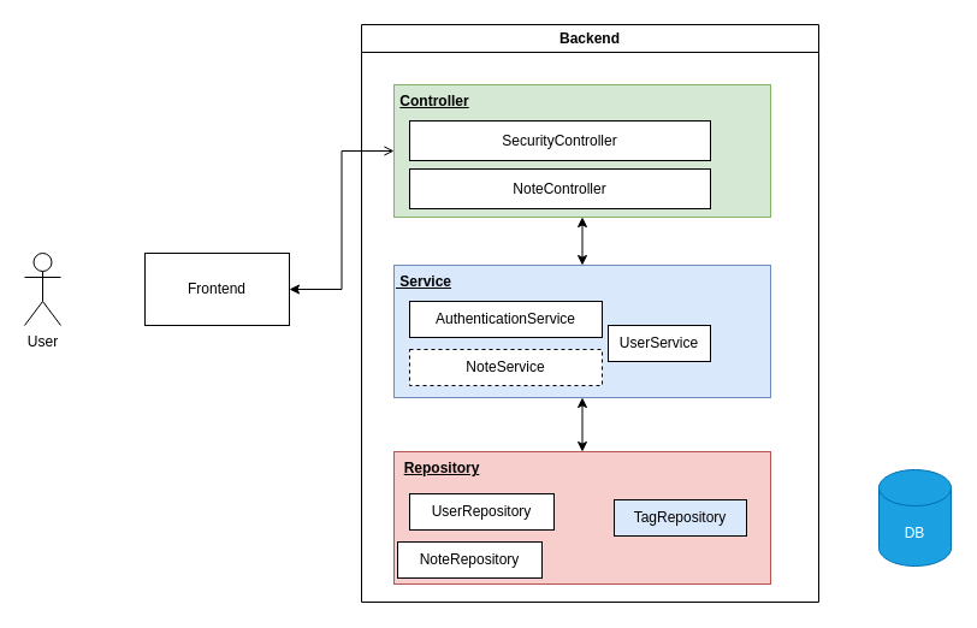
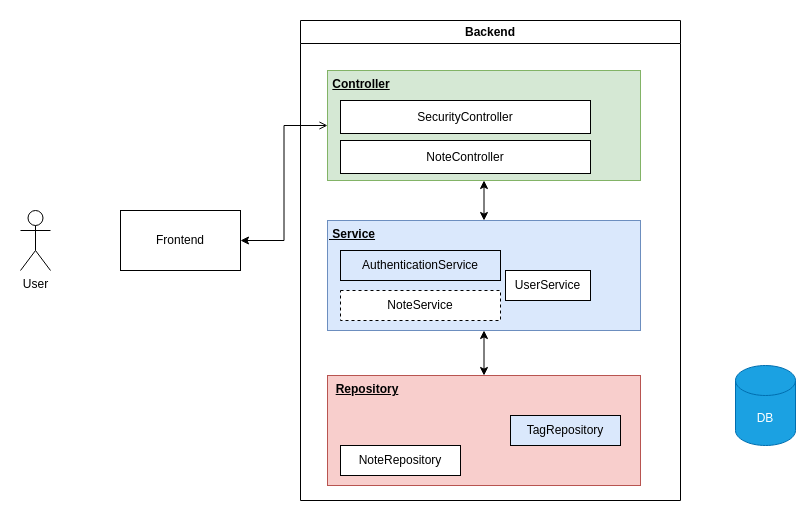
  <mxCell id="0" />
  <mxCell id="1" parent="0" />
  <mxCell id="2" value="User" style="shape=umlActor;verticalLabelPosition=bottom;verticalAlign=top;html=1;outlineConnect=0;" vertex="1" parent="1"><mxGeometry x="20" y="210" width="30" height="60" as="geometry" /></mxCell>
  <mxCell id="3" style="edgeStyle=orthogonalEdgeStyle;rounded=0;orthogonalLoop=1;jettySize=auto;html=1;entryX=0;entryY=0.5;entryDx=0;entryDy=0;startArrow=classic;startFill=1;endArrow=open;" edge="1" parent="1" source="4" target="19"><mxGeometry relative="1" as="geometry" /></mxCell>
  <mxCell id="4" value="Frontend" style="rounded=0;whiteSpace=wrap;html=1;" vertex="1" parent="1"><mxGeometry x="120" y="210" width="120" height="60" as="geometry" /></mxCell>
  <mxCell id="5" value="Backend" style="swimlane;whiteSpace=wrap;html=1;" vertex="1" parent="1"><mxGeometry x="300" y="20" width="380" height="480" as="geometry" /></mxCell>
  <mxCell id="6" style="edgeStyle=orthogonalEdgeStyle;rounded=0;orthogonalLoop=1;jettySize=auto;html=1;entryX=0.5;entryY=0;entryDx=0;entryDy=0;startArrow=classic;startFill=1;" edge="1" parent="5" source="14" target="9"><mxGeometry relative="1" as="geometry" /></mxCell>
  <mxCell id="7" style="edgeStyle=orthogonalEdgeStyle;rounded=0;orthogonalLoop=1;jettySize=auto;html=1;entryX=0.5;entryY=0;entryDx=0;entryDy=0;startArrow=classic;startFill=1;" edge="1" parent="5" source="19" target="14"><mxGeometry relative="1" as="geometry" /></mxCell>
  <mxCell id="8" value="" style="group;align=left;fontStyle=1;verticalAlign=top;" vertex="1" connectable="0" parent="5"><mxGeometry x="27" y="355" width="313" height="110" as="geometry" /></mxCell>
  <mxCell id="9" value="&amp;nbsp; &lt;u&gt;Repository&lt;/u&gt;" style="rounded=0;whiteSpace=wrap;html=1;fillColor=#f8cecc;strokeColor=#b85450;fontStyle=1;verticalAlign=top;align=left;" vertex="1" parent="8"><mxGeometry width="313" height="110" as="geometry" /></mxCell>
- <mxCell id="10" value="UserRepository" style="rounded=0;whiteSpace=wrap;html=1;" vertex="1" parent="8"><mxGeometry x="13" y="35" width="120" height="30" as="geometry" /></mxCell>
- <mxCell id="11" value="NoteRepository" style="rounded=0;whiteSpace=wrap;html=1;" vertex="1" parent="8"><mxGeometry x="3" y="75" width="120" height="30" as="geometry" /></mxCell>
+ <mxCell id="11" value="NoteRepository" style="rounded=0;whiteSpace=wrap;html=1;" vertex="1" parent="8"><mxGeometry x="13" y="70" width="120" height="30" as="geometry" /></mxCell>
  <mxCell id="12" value="TagRepository" style="rounded=0;whiteSpace=wrap;html=1;fillColor=#dae8fc;" vertex="1" parent="8"><mxGeometry x="183" y="40" width="110" height="30" as="geometry" /></mxCell>
  <mxCell id="13" value="  Service" style="group;align=left;fontStyle=0;fontSize=14;" vertex="1" connectable="0" parent="5"><mxGeometry x="27" y="200" width="313" height="110" as="geometry" /></mxCell>
  <mxCell id="14" value="&amp;nbsp;Service" style="rounded=0;whiteSpace=wrap;html=1;fillColor=#dae8fc;strokeColor=#6c8ebf;align=left;verticalAlign=top;fontStyle=5" vertex="1" parent="13"><mxGeometry width="313" height="110" as="geometry" /></mxCell>
- <mxCell id="15" value="AuthenticationService" style="rounded=0;whiteSpace=wrap;html=1;" vertex="1" parent="13"><mxGeometry x="13" y="30" width="160" height="30" as="geometry" /></mxCell>
+ <mxCell id="15" value="AuthenticationService" style="rounded=0;whiteSpace=wrap;html=1;fillColor=#dae8fc;" vertex="1" parent="13"><mxGeometry x="13" y="30" width="160" height="30" as="geometry" /></mxCell>
  <mxCell id="16" value="UserService" style="rounded=0;whiteSpace=wrap;html=1;" vertex="1" parent="13"><mxGeometry x="178" y="50" width="85" height="30" as="geometry" /></mxCell>
  <mxCell id="17" value="NoteService" style="rounded=0;whiteSpace=wrap;html=1;dashed=1;" vertex="1" parent="13"><mxGeometry x="13" y="70" width="160" height="30" as="geometry" /></mxCell>
  <mxCell id="18" value="" style="group" vertex="1" connectable="0" parent="5"><mxGeometry x="27" y="50" width="313" height="110" as="geometry" /></mxCell>
  <mxCell id="19" value="&amp;nbsp;&lt;b&gt;&lt;u&gt;Controller&lt;/u&gt;&lt;/b&gt;" style="rounded=0;whiteSpace=wrap;html=1;fillColor=#d5e8d4;strokeColor=#82b366;verticalAlign=top;align=left;" vertex="1" parent="18"><mxGeometry width="313" height="110.0" as="geometry" /></mxCell>
  <mxCell id="20" value="SecurityController" style="rounded=0;whiteSpace=wrap;html=1;" vertex="1" parent="18"><mxGeometry x="13" y="30" width="250" height="33" as="geometry" /></mxCell>
  <mxCell id="21" value="NoteController" style="rounded=0;whiteSpace=wrap;html=1;" vertex="1" parent="18"><mxGeometry x="13" y="70" width="250" height="33" as="geometry" /></mxCell>
- <mxCell id="22" value="DB" style="shape=cylinder3;whiteSpace=wrap;html=1;boundedLbl=1;backgroundOutline=1;size=15;fillColor=#1ba1e2;fontColor=#ffffff;strokeColor=#006EAF;" vertex="1" parent="1"><mxGeometry x="730" y="390" width="60" height="80" as="geometry" /></mxCell>
+ <mxCell id="22" value="DB" style="shape=cylinder3;whiteSpace=wrap;html=1;boundedLbl=1;backgroundOutline=1;size=15;fillColor=#1ba1e2;fontColor=#ffffff;strokeColor=#006EAF;" vertex="1" parent="1"><mxGeometry x="735" y="365" width="60" height="80" as="geometry" /></mxCell>
